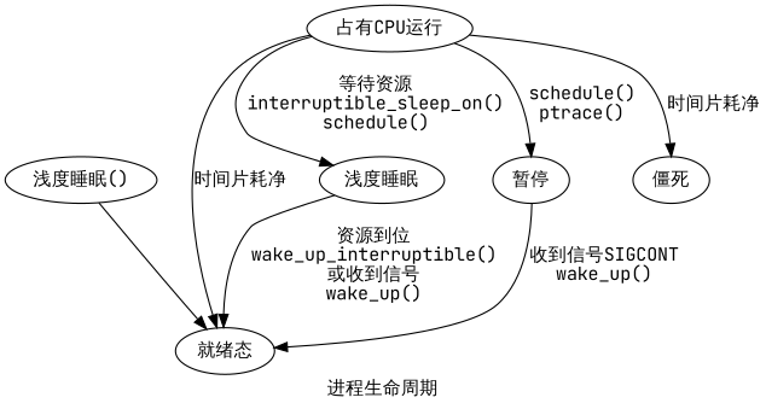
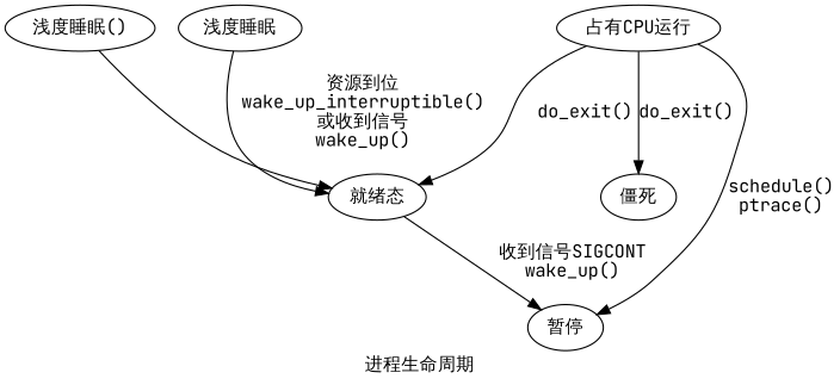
  digraph {
    fontname="JetBrains Mono"
    label="进程生命周期"
    node [fontname="JetBrains Mono"]
    edge [fontname="JetBrains Mono"]
    n1 [label="浅度睡眠()"]
    n2 [label="就绪态"]
    n3 [label="占有CPU运行"]
    n4 [label="浅度睡眠"]
    n5 [label="暂停"]
    n6 [label="僵死"]
    n1 -> n2
-   n3 -> n2 [label="时间片耗净"]
-   n3 -> n4 [label="等待资源\ninterruptible_sleep_on()\nschedule()"]
+   n3 -> n2 [label="do_exit()"]
    n3 -> n5 [label="schedule()\nptrace()"]
-   n3 -> n6 [label="时间片耗净"]
+   n3 -> n6 [label="do_exit()"]
    n4 -> n2 [label="资源到位\nwake_up_interruptible()\n或收到信号\nwake_up()"]
-   n5 -> n2 [label="收到信号SIGCONT\nwake_up()"]
+   n2 -> n5 [label="收到信号SIGCONT\nwake_up()"]
  }
